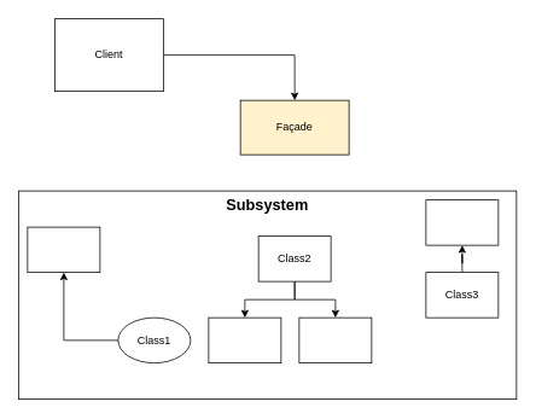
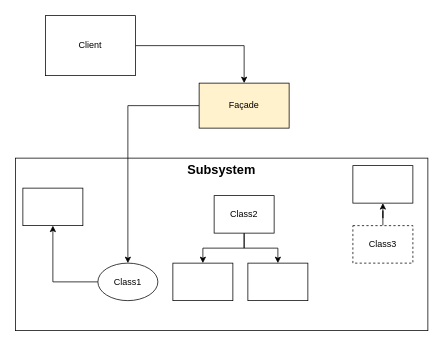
  <mxCell id="0" />
  <mxCell id="1" parent="0" />
  <mxCell id="2" style="edgeStyle=orthogonalEdgeStyle;rounded=0;orthogonalLoop=1;jettySize=auto;html=1;fontSize=17;" edge="1" parent="1" source="3" target="6"><mxGeometry relative="1" as="geometry" /></mxCell>
  <mxCell id="3" value="Client" style="rounded=0;whiteSpace=wrap;html=1;" vertex="1" parent="1"><mxGeometry x="60" y="20" width="120" height="80" as="geometry" /></mxCell>
  <mxCell id="4" value="Subsystem" style="rounded=0;whiteSpace=wrap;html=1;horizontal=1;verticalAlign=top;fontStyle=1;fontSize=17;" vertex="1" parent="1"><mxGeometry x="20" y="210" width="550" height="230" as="geometry" /></mxCell>
+ <mxCell id="5" style="edgeStyle=orthogonalEdgeStyle;rounded=0;orthogonalLoop=1;jettySize=auto;html=1;" edge="1" parent="1" source="6" target="9"><mxGeometry relative="1" as="geometry" /></mxCell>
  <mxCell id="6" value="Façade" style="rounded=0;whiteSpace=wrap;html=1;fillColor=#FFF2CC;" vertex="1" parent="1"><mxGeometry x="265" y="110" width="120" height="60" as="geometry" /></mxCell>
  <mxCell id="7" value="" style="rounded=0;whiteSpace=wrap;html=1;" vertex="1" parent="1"><mxGeometry x="30" y="250" width="80" height="50" as="geometry" /></mxCell>
  <mxCell id="8" style="edgeStyle=orthogonalEdgeStyle;rounded=0;orthogonalLoop=1;jettySize=auto;html=1;" edge="1" parent="1" source="9" target="7"><mxGeometry relative="1" as="geometry" /></mxCell>
  <mxCell id="9" value="Class1" style="ellipse;whiteSpace=wrap;html=1;" vertex="1" parent="1"><mxGeometry x="130" y="350" width="80" height="50" as="geometry" /></mxCell>
  <mxCell id="10" value="" style="rounded=0;whiteSpace=wrap;html=1;" vertex="1" parent="1"><mxGeometry x="230" y="350" width="80" height="50" as="geometry" /></mxCell>
  <mxCell id="11" style="edgeStyle=orthogonalEdgeStyle;rounded=0;orthogonalLoop=1;jettySize=auto;html=1;" edge="1" parent="1" source="13" target="10"><mxGeometry relative="1" as="geometry" /></mxCell>
  <mxCell id="12" style="edgeStyle=orthogonalEdgeStyle;rounded=0;orthogonalLoop=1;jettySize=auto;html=1;entryX=0.5;entryY=0;entryDx=0;entryDy=0;" edge="1" parent="1" source="13" target="14"><mxGeometry relative="1" as="geometry" /></mxCell>
  <mxCell id="13" value="Class2" style="rounded=0;whiteSpace=wrap;html=1;" vertex="1" parent="1"><mxGeometry x="285" y="260" width="80" height="50" as="geometry" /></mxCell>
  <mxCell id="14" value="" style="rounded=0;whiteSpace=wrap;html=1;" vertex="1" parent="1"><mxGeometry x="330" y="350" width="80" height="50" as="geometry" /></mxCell>
  <mxCell id="15" style="edgeStyle=orthogonalEdgeStyle;rounded=0;orthogonalLoop=1;jettySize=auto;html=1;entryX=0.5;entryY=1;entryDx=0;entryDy=0;" edge="1" parent="1" source="16" target="17"><mxGeometry relative="1" as="geometry" /></mxCell>
- <mxCell id="16" value="Class3" style="rounded=0;whiteSpace=wrap;html=1;" vertex="1" parent="1"><mxGeometry x="470" y="300" width="80" height="50" as="geometry" /></mxCell>
+ <mxCell id="16" value="Class3" style="rounded=0;whiteSpace=wrap;html=1;dashed=1;" vertex="1" parent="1"><mxGeometry x="470" y="300" width="80" height="50" as="geometry" /></mxCell>
  <mxCell id="17" value="" style="rounded=0;whiteSpace=wrap;html=1;" vertex="1" parent="1"><mxGeometry x="470" y="220" width="80" height="50" as="geometry" /></mxCell>
